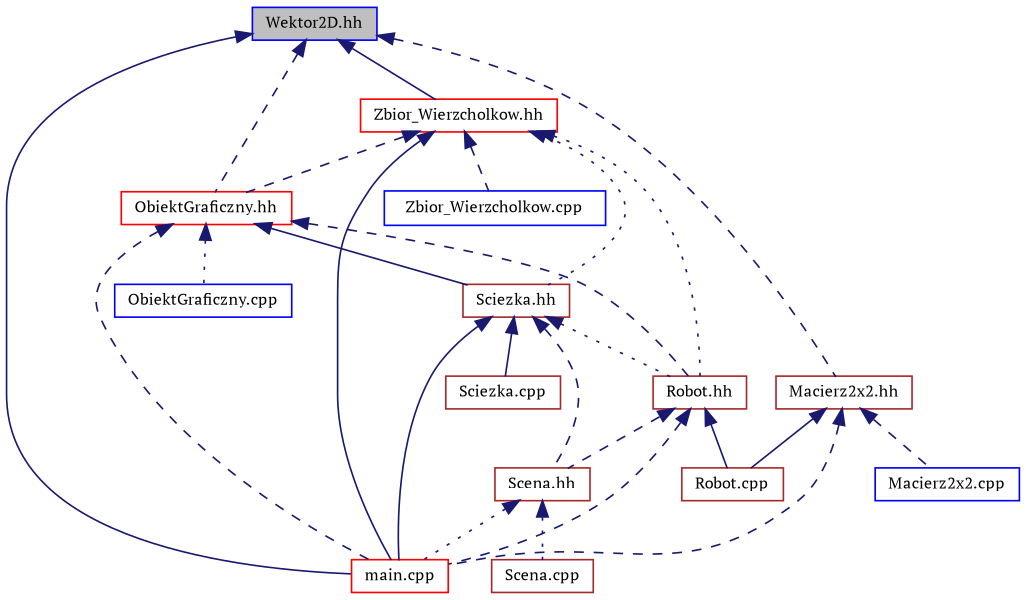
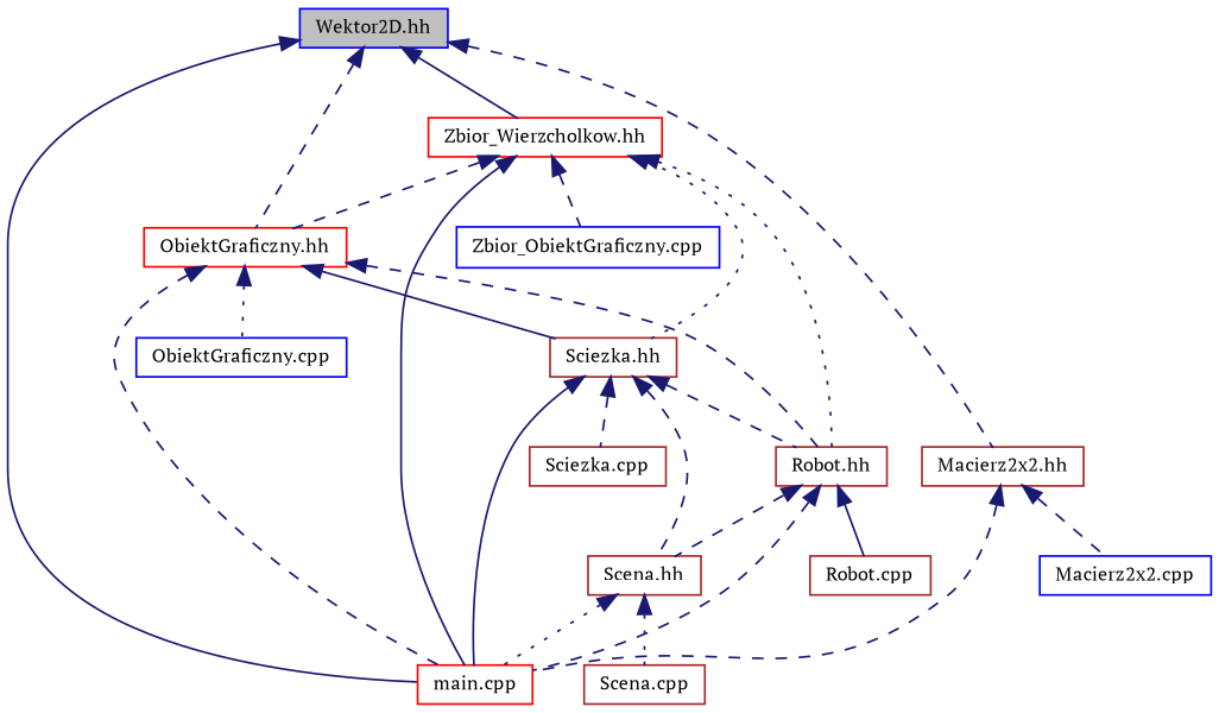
  digraph {
    fontname="PT Serif"
    node [color=brown fillcolor=white fontname="PT Serif" fontsize=10 shape=record style=filled]
    edge [color=midnightblue dir=back fontname="PT Serif" fontsize=10 labelfontname=Helvetica labelfontsize=10 style=dashed]
    n1 [color=blue fillcolor=grey75 fontcolor=black height=0.2 label="Wektor2D.hh" width=0.4]
    n2 [height=0.2 label="Macierz2x2.hh" width=0.4]
    n3 [color=red height=0.2 label="main.cpp" width=0.4]
    n4 [color=red height=0.2 label="ObiektGraficzny.hh" width=0.4]
    n5 [color=red height=0.2 label="Zbior_Wierzcholkow.hh" width=0.4]
    n6 [color=blue height=0.2 label="Macierz2x2.cpp" width=0.4]
    n7 [height=0.2 label="Robot.cpp" width=0.4]
    n8 [height=0.2 label="Robot.hh" width=0.4]
    n9 [height=0.2 label="Sciezka.hh" width=0.4]
    n10 [color=blue height=0.2 label="ObiektGraficzny.cpp" width=0.4]
-   n11 [color=blue height=0.2 label="Zbior_Wierzcholkow.cpp" width=0.4]
+   n11 [color=blue height=0.2 label="Zbior_ObiektGraficzny.cpp" width=0.4]
    n12 [height=0.2 label="Scena.hh" width=0.4]
    n13 [height=0.2 label="Sciezka.cpp" width=0.4]
    n14 [height=0.2 label="Scena.cpp" width=0.4]
    n1 -> n2
    n1 -> n3 [style=solid]
    n1 -> n4
    n1 -> n5 [style=solid]
    n2 -> n3
    n2 -> n6
-   n2 -> n7 [style=solid]
    n4 -> n3
    n4 -> n8
    n4 -> n9 [style=solid]
    n4 -> n10 [style=dotted]
    n5 -> n3 [style=solid]
    n5 -> n4
    n5 -> n8 [style=dotted]
    n5 -> n9 [style=dotted]
    n5 -> n11
    n8 -> n3
    n8 -> n7 [style=solid]
    n8 -> n12
    n9 -> n3 [style=solid]
-   n9 -> n8 [style=dotted]
+   n9 -> n8
    n9 -> n12
-   n9 -> n13 [style=solid]
+   n9 -> n13
    n12 -> n3 [style=dotted]
    n12 -> n14 [style=dotted]
  }
